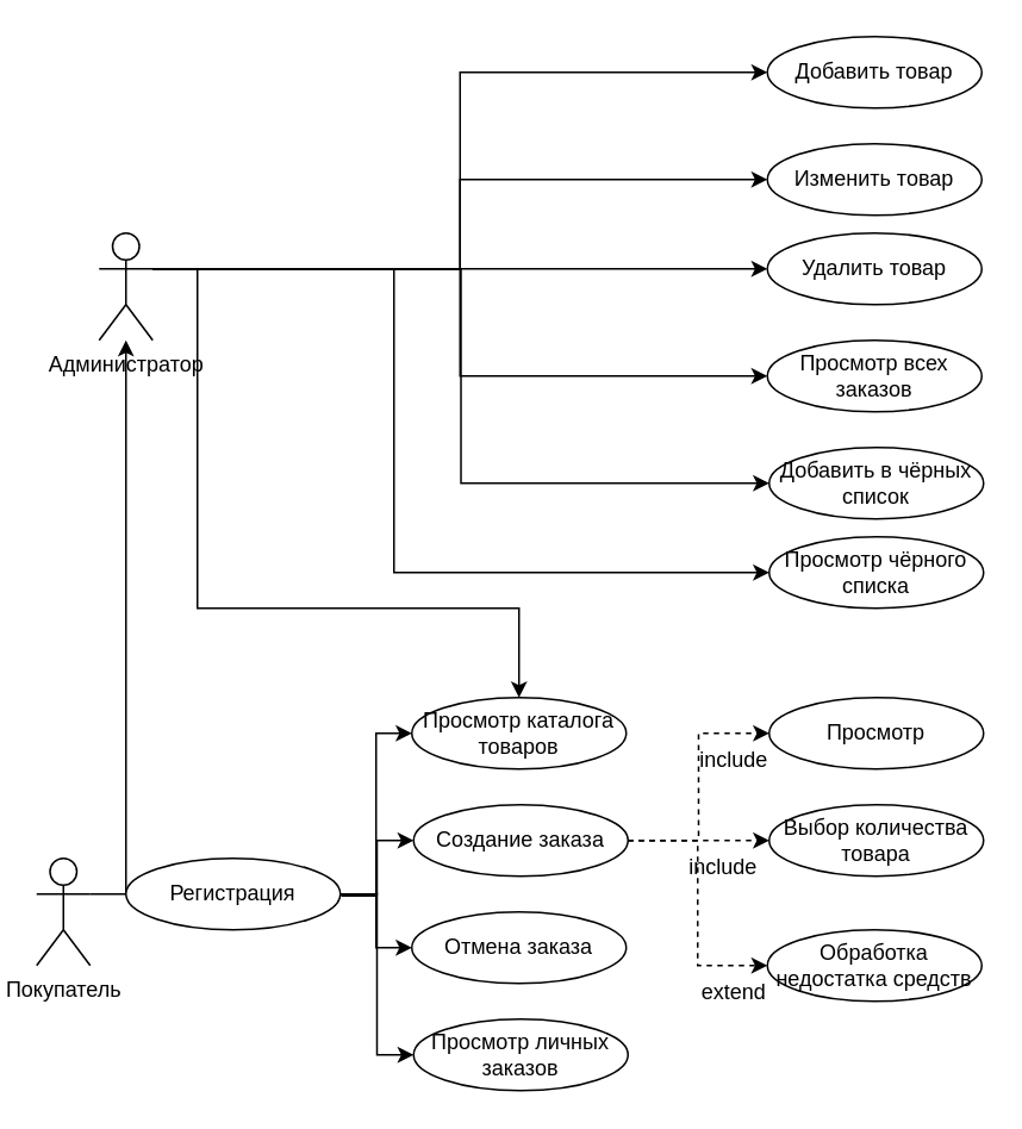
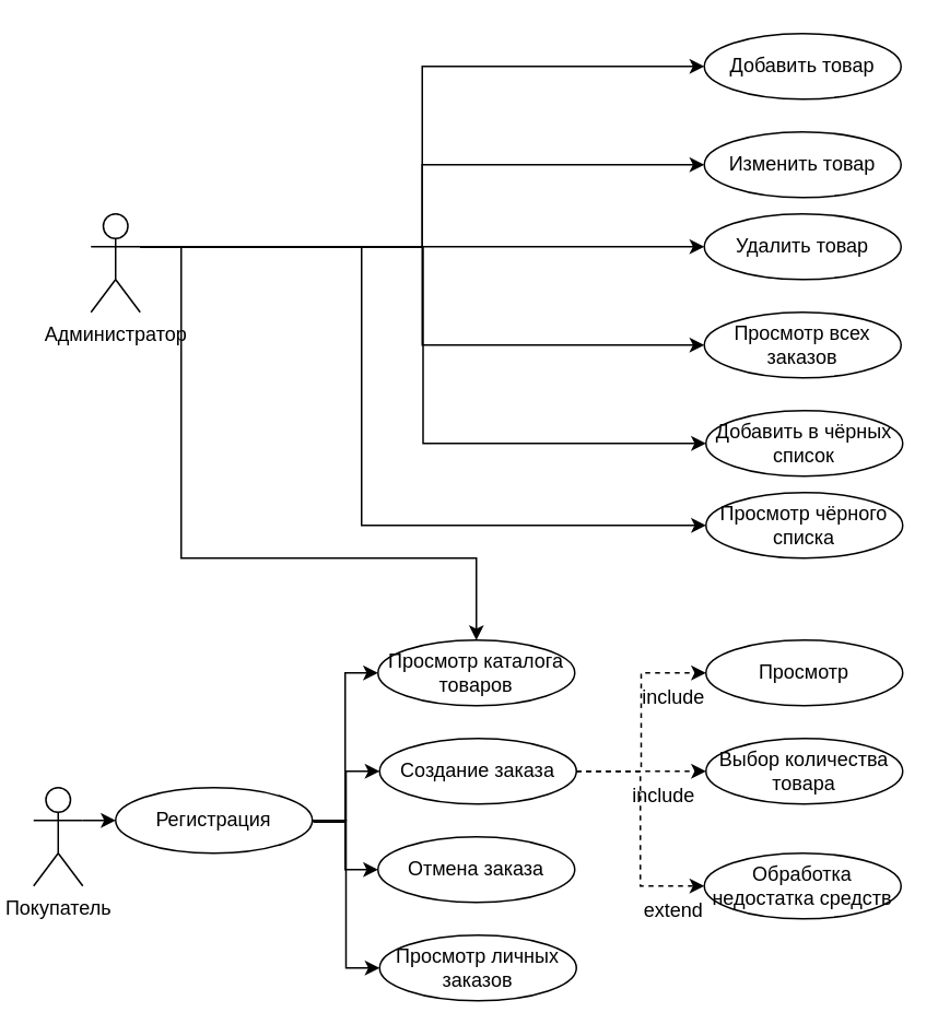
  <mxCell id="0" />
  <mxCell id="1" parent="0" />
  <mxCell id="2" style="edgeStyle=orthogonalEdgeStyle;rounded=0;orthogonalLoop=1;jettySize=auto;html=1;exitX=1;exitY=0.333;exitDx=0;exitDy=0;exitPerimeter=0;entryX=0.5;entryY=0;entryDx=0;entryDy=0;" edge="1" parent="1" source="9" target="18"><mxGeometry relative="1" as="geometry"><Array as="points"><mxPoint x="110" y="150" /><mxPoint x="110" y="340" /><mxPoint x="290" y="340" /></Array></mxGeometry></mxCell>
  <mxCell id="3" style="edgeStyle=orthogonalEdgeStyle;rounded=0;orthogonalLoop=1;jettySize=auto;html=1;exitX=1;exitY=0.333;exitDx=0;exitDy=0;exitPerimeter=0;entryX=0;entryY=0.5;entryDx=0;entryDy=0;" edge="1" parent="1" source="9" target="26"><mxGeometry relative="1" as="geometry" /></mxCell>
  <mxCell id="4" style="edgeStyle=orthogonalEdgeStyle;rounded=0;orthogonalLoop=1;jettySize=auto;html=1;exitX=1;exitY=0.333;exitDx=0;exitDy=0;exitPerimeter=0;entryX=0;entryY=0.5;entryDx=0;entryDy=0;" edge="1" parent="1" source="9" target="27"><mxGeometry relative="1" as="geometry" /></mxCell>
  <mxCell id="5" style="edgeStyle=orthogonalEdgeStyle;rounded=0;orthogonalLoop=1;jettySize=auto;html=1;exitX=1;exitY=0.333;exitDx=0;exitDy=0;exitPerimeter=0;entryX=0;entryY=0.5;entryDx=0;entryDy=0;" edge="1" parent="1" source="9" target="28"><mxGeometry relative="1" as="geometry" /></mxCell>
  <mxCell id="6" style="edgeStyle=orthogonalEdgeStyle;rounded=0;orthogonalLoop=1;jettySize=auto;html=1;exitX=1;exitY=0.333;exitDx=0;exitDy=0;exitPerimeter=0;entryX=0;entryY=0.5;entryDx=0;entryDy=0;" edge="1" parent="1" source="9" target="29"><mxGeometry relative="1" as="geometry" /></mxCell>
  <mxCell id="7" style="edgeStyle=orthogonalEdgeStyle;rounded=0;orthogonalLoop=1;jettySize=auto;html=1;exitX=1;exitY=0.333;exitDx=0;exitDy=0;exitPerimeter=0;entryX=0;entryY=0.5;entryDx=0;entryDy=0;" edge="1" parent="1" source="9" target="30"><mxGeometry relative="1" as="geometry" /></mxCell>
  <mxCell id="8" style="edgeStyle=orthogonalEdgeStyle;rounded=0;orthogonalLoop=1;jettySize=auto;html=1;exitX=1;exitY=0.333;exitDx=0;exitDy=0;exitPerimeter=0;entryX=0;entryY=0.5;entryDx=0;entryDy=0;" edge="1" parent="1" source="9" target="31"><mxGeometry relative="1" as="geometry"><Array as="points"><mxPoint x="220" y="150" /><mxPoint x="220" y="320" /></Array></mxGeometry></mxCell>
  <mxCell id="9" value="Администратор" style="shape=umlActor;verticalLabelPosition=bottom;verticalAlign=top;html=1;outlineConnect=0;" vertex="1" parent="1"><mxGeometry x="55" y="130" width="30" height="60" as="geometry" /></mxCell>
- <mxCell id="10" style="edgeStyle=orthogonalEdgeStyle;rounded=0;orthogonalLoop=1;jettySize=auto;html=1;exitX=1;exitY=0.333;exitDx=0;exitDy=0;exitPerimeter=0;" edge="1" parent="1" source="11" target="9"><mxGeometry relative="1" as="geometry" /></mxCell>
+ <mxCell id="10" style="edgeStyle=orthogonalEdgeStyle;rounded=0;orthogonalLoop=1;jettySize=auto;html=1;exitX=1;exitY=0.333;exitDx=0;exitDy=0;exitPerimeter=0;entryX=0;entryY=0.5;entryDx=0;entryDy=0;" edge="1" parent="1" source="11" target="16"><mxGeometry relative="1" as="geometry" /></mxCell>
  <mxCell id="11" value="Покупатель" style="shape=umlActor;verticalLabelPosition=bottom;verticalAlign=top;html=1;outlineConnect=0;" vertex="1" parent="1"><mxGeometry x="20" y="480" width="30" height="60" as="geometry" /></mxCell>
  <mxCell id="12" style="edgeStyle=orthogonalEdgeStyle;rounded=0;orthogonalLoop=1;jettySize=auto;html=1;exitX=1;exitY=0.5;exitDx=0;exitDy=0;entryX=0;entryY=0.5;entryDx=0;entryDy=0;" edge="1" parent="1" source="16" target="18"><mxGeometry relative="1" as="geometry" /></mxCell>
  <mxCell id="13" style="edgeStyle=orthogonalEdgeStyle;rounded=0;orthogonalLoop=1;jettySize=auto;html=1;exitX=1;exitY=0.5;exitDx=0;exitDy=0;entryX=0;entryY=0.5;entryDx=0;entryDy=0;" edge="1" parent="1" source="16" target="23"><mxGeometry relative="1" as="geometry" /></mxCell>
  <mxCell id="14" style="edgeStyle=orthogonalEdgeStyle;rounded=0;orthogonalLoop=1;jettySize=auto;html=1;exitX=1;exitY=0.5;exitDx=0;exitDy=0;entryX=0;entryY=0.5;entryDx=0;entryDy=0;" edge="1" parent="1" source="16" target="24"><mxGeometry relative="1" as="geometry" /></mxCell>
  <mxCell id="15" style="edgeStyle=orthogonalEdgeStyle;rounded=0;orthogonalLoop=1;jettySize=auto;html=1;exitX=1;exitY=0.5;exitDx=0;exitDy=0;entryX=0;entryY=0.5;entryDx=0;entryDy=0;" edge="1" parent="1" target="17"><mxGeometry relative="1" as="geometry"><mxPoint x="191" y="500" as="sourcePoint" /><mxPoint x="190" y="560" as="targetPoint" /><Array as="points"><mxPoint x="191" y="501" /><mxPoint x="210" y="501" /><mxPoint x="210" y="530" /></Array></mxGeometry></mxCell>
  <mxCell id="16" value="Регистрация" style="ellipse;whiteSpace=wrap;html=1;" vertex="1" parent="1"><mxGeometry x="70" y="480" width="120" height="40" as="geometry" /></mxCell>
  <mxCell id="17" value="Отмена заказа" style="ellipse;whiteSpace=wrap;html=1;" vertex="1" parent="1"><mxGeometry x="230" y="510" width="120" height="40" as="geometry" /></mxCell>
  <mxCell id="18" value="Просмотр каталога товаров" style="ellipse;whiteSpace=wrap;html=1;" vertex="1" parent="1"><mxGeometry x="230" y="390" width="120" height="40" as="geometry" /></mxCell>
  <mxCell id="19" value="Просмотр" style="ellipse;whiteSpace=wrap;html=1;" vertex="1" parent="1"><mxGeometry x="430" y="390" width="120" height="40" as="geometry" /></mxCell>
  <mxCell id="20" style="edgeStyle=orthogonalEdgeStyle;rounded=0;orthogonalLoop=1;jettySize=auto;html=1;exitX=1;exitY=0.5;exitDx=0;exitDy=0;dashed=1;" edge="1" parent="1" source="23"><mxGeometry relative="1" as="geometry"><mxPoint x="430" y="470" as="targetPoint" /></mxGeometry></mxCell>
  <mxCell id="21" style="edgeStyle=orthogonalEdgeStyle;rounded=0;orthogonalLoop=1;jettySize=auto;html=1;exitX=1;exitY=0.5;exitDx=0;exitDy=0;entryX=0;entryY=0.5;entryDx=0;entryDy=0;dashed=1;" edge="1" parent="1" source="23" target="19"><mxGeometry relative="1" as="geometry" /></mxCell>
  <mxCell id="22" style="edgeStyle=orthogonalEdgeStyle;rounded=0;orthogonalLoop=1;jettySize=auto;html=1;exitX=1;exitY=0.5;exitDx=0;exitDy=0;entryX=0;entryY=0.5;entryDx=0;entryDy=0;dashed=1;" edge="1" parent="1" source="23" target="34"><mxGeometry relative="1" as="geometry" /></mxCell>
  <mxCell id="23" value="Создание заказа" style="ellipse;whiteSpace=wrap;html=1;" vertex="1" parent="1"><mxGeometry x="231" y="450" width="120" height="40" as="geometry" /></mxCell>
  <mxCell id="24" value="Просмотр личных заказов" style="ellipse;whiteSpace=wrap;html=1;" vertex="1" parent="1"><mxGeometry x="231" y="570" width="120" height="40" as="geometry" /></mxCell>
  <mxCell id="25" value="Выбор количества товара" style="ellipse;whiteSpace=wrap;html=1;" vertex="1" parent="1"><mxGeometry x="430" y="450" width="120" height="40" as="geometry" /></mxCell>
  <mxCell id="26" value="Добавить товар" style="ellipse;whiteSpace=wrap;html=1;" vertex="1" parent="1"><mxGeometry x="429" y="20" width="120" height="40" as="geometry" /></mxCell>
  <mxCell id="27" value="Изменить товар" style="ellipse;whiteSpace=wrap;html=1;" vertex="1" parent="1"><mxGeometry x="429" y="80" width="120" height="40" as="geometry" /></mxCell>
  <mxCell id="28" value="Удалить товар" style="ellipse;whiteSpace=wrap;html=1;" vertex="1" parent="1"><mxGeometry x="429" y="130" width="120" height="40" as="geometry" /></mxCell>
  <mxCell id="29" value="Просмотр всех заказов" style="ellipse;whiteSpace=wrap;html=1;" vertex="1" parent="1"><mxGeometry x="429" y="190" width="120" height="40" as="geometry" /></mxCell>
  <mxCell id="30" value="Добавить в чёрных список" style="ellipse;whiteSpace=wrap;html=1;" vertex="1" parent="1"><mxGeometry x="430" y="250" width="120" height="40" as="geometry" /></mxCell>
  <mxCell id="31" value="Просмотр чёрного списка" style="ellipse;whiteSpace=wrap;html=1;" vertex="1" parent="1"><mxGeometry x="430" y="300" width="120" height="40" as="geometry" /></mxCell>
  <mxCell id="32" value="include" style="text;html=1;align=center;verticalAlign=middle;resizable=0;points=[];autosize=1;strokeColor=none;fillColor=none;dashed=1;" vertex="1" parent="1"><mxGeometry x="374" y="470" width="60" height="30" as="geometry" /></mxCell>
  <mxCell id="33" value="include" style="text;html=1;align=center;verticalAlign=middle;resizable=0;points=[];autosize=1;strokeColor=none;fillColor=none;dashed=1;" vertex="1" parent="1"><mxGeometry x="380" y="410" width="60" height="30" as="geometry" /></mxCell>
  <mxCell id="34" value="Обработка недостатка средств" style="ellipse;whiteSpace=wrap;html=1;" vertex="1" parent="1"><mxGeometry x="429" y="520" width="120" height="40" as="geometry" /></mxCell>
  <mxCell id="35" value="extend" style="text;html=1;align=center;verticalAlign=middle;resizable=0;points=[];autosize=1;strokeColor=none;fillColor=none;" vertex="1" parent="1"><mxGeometry x="380" y="540" width="60" height="30" as="geometry" /></mxCell>
